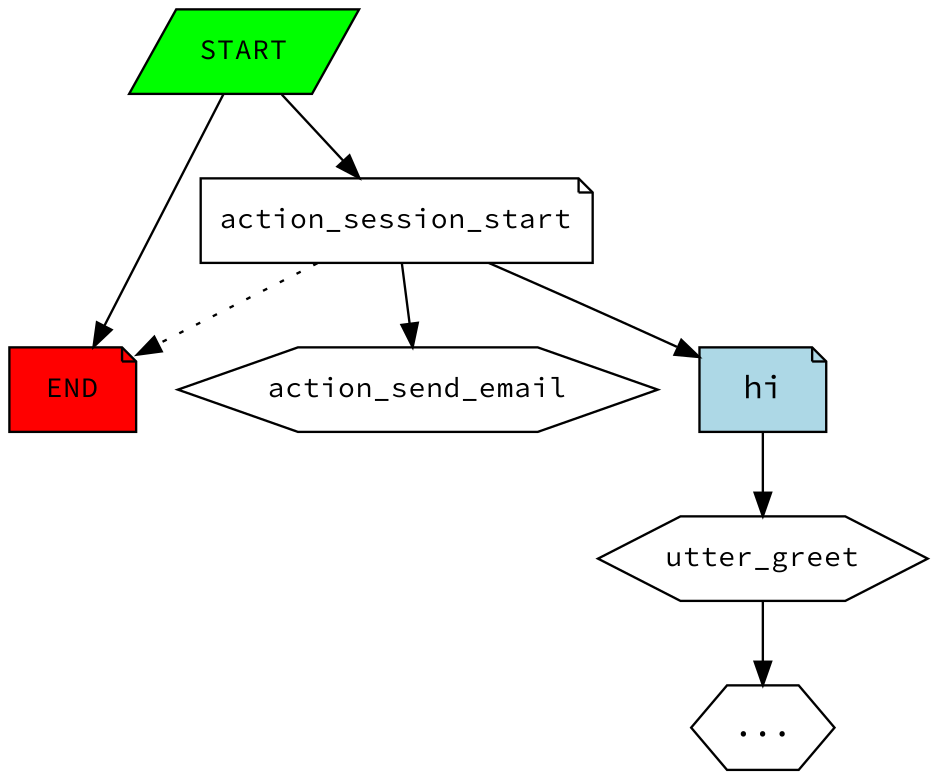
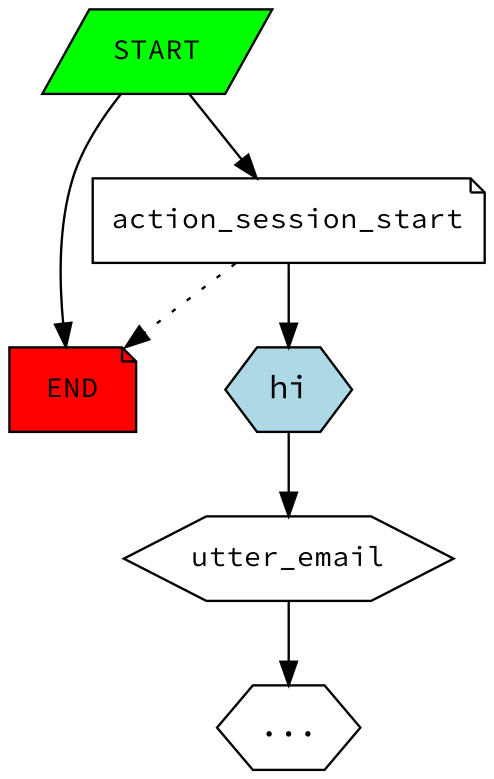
  digraph {
    fontname="Source Code Pro"
    node [fontname="Source Code Pro" fontsize=12 shape=note]
    edge [fontname="Source Code Pro" style=solid]
    n1 [fillcolor=green label=START shape=parallelogram style=filled]
    n2 [fillcolor=red label=END style=filled]
    n3 [label=action_session_start]
-   n4 [label=action_send_email shape=hexagon]
-   n5 [fillcolor=lightblue label=hi style=filled fontsize=""]
-   n6 [label=utter_greet shape=hexagon]
+   n5 [fillcolor=lightblue label=hi shape=hexagon style=filled fontsize=""]
+   n6 [label=utter_email shape=hexagon]
    n7 [label="..." shape=hexagon fontsize=""]
    n1 -> n2
    n1 -> n3
    n3 -> n2 [style=dotted]
-   n3 -> n4
    n3 -> n5
    n5 -> n6
    n6 -> n7
  }
